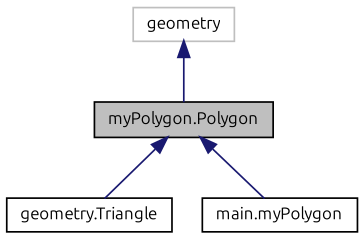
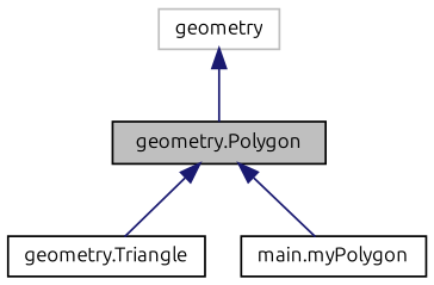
  digraph {
    fontname=Ubuntu
    node [color=black fillcolor=white fontname=Ubuntu fontsize=10 shape=record style=filled]
    edge [color=midnightblue dir=back fontname=Ubuntu fontsize=10 labelfontname=Helvetica labelfontsize=10 style=solid]
-   n1 [fillcolor=grey75 fontcolor=black height=0.2 label="myPolygon.Polygon" width=0.4]
+   n1 [fillcolor=grey75 fontcolor=black height=0.2 label="geometry.Polygon" width=0.4]
    n2 [height=0.2 label="geometry.Triangle" width=0.4]
    n3 [height=0.2 label="main.myPolygon" width=0.4]
    n4 [color=grey75 height=0.2 label=geometry width=0.4]
    n1 -> n2
    n1 -> n3
    n4 -> n1
  }
